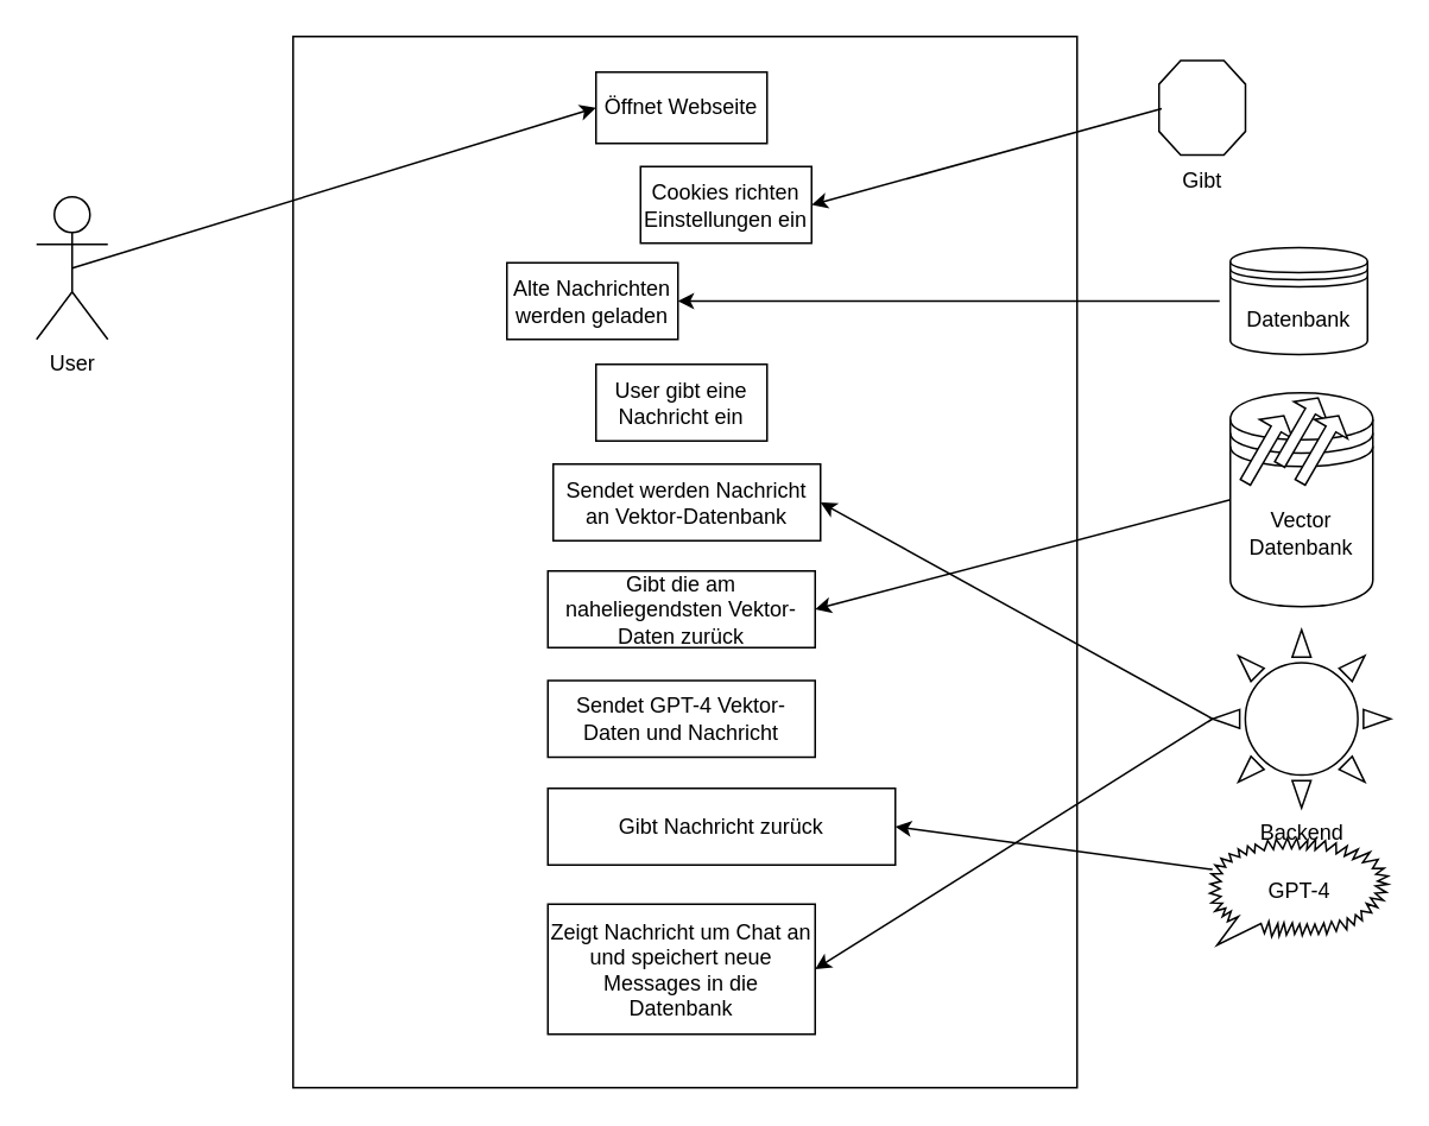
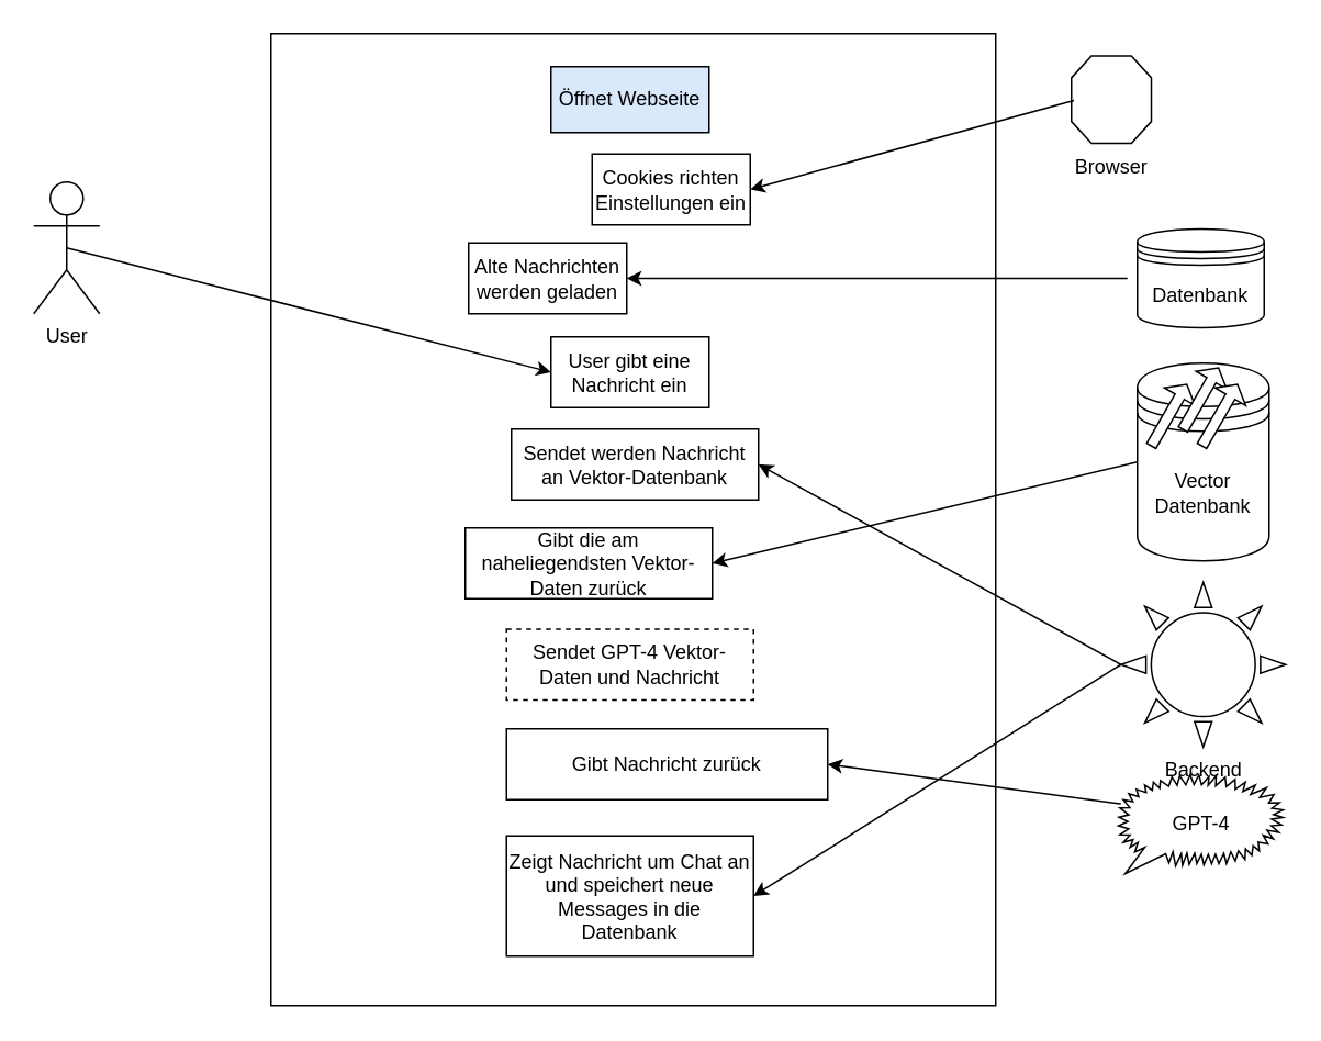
  <mxCell id="0" />
  <mxCell id="1" parent="0" />
  <mxCell id="2" value="" style="rounded=0;whiteSpace=wrap;html=1;" vertex="1" parent="1"><mxGeometry x="164" y="20" width="440" height="590" as="geometry" /></mxCell>
  <mxCell id="3" value="User" style="shape=umlActor;verticalLabelPosition=bottom;verticalAlign=top;html=1;outlineConnect=0;" vertex="1" parent="1"><mxGeometry x="20" y="110" width="40" height="80" as="geometry" /></mxCell>
- <mxCell id="4" value="" style="endArrow=classic;html=1;rounded=0;entryX=0;entryY=0.5;entryDx=0;entryDy=0;exitX=0.5;exitY=0.5;exitDx=0;exitDy=0;exitPerimeter=0;" edge="1" parent="1" source="3" target="5"><mxGeometry width="50" height="50" relative="1" as="geometry"><mxPoint x="70" y="90" as="sourcePoint" /><mxPoint x="161" y="140" as="targetPoint" /></mxGeometry></mxCell>
- <mxCell id="5" value="Öffnet Webseite" style="rounded=0;whiteSpace=wrap;html=1;" vertex="1" parent="1"><mxGeometry x="334" y="40" width="96" height="40" as="geometry" /></mxCell>
+ <mxCell id="5" value="Öffnet Webseite" style="rounded=0;whiteSpace=wrap;html=1;fillColor=#dae8fc;" vertex="1" parent="1"><mxGeometry x="334" y="40" width="96" height="40" as="geometry" /></mxCell>
  <mxCell id="6" value="Datenbank" style="shape=datastore;whiteSpace=wrap;html=1;" vertex="1" parent="1"><mxGeometry x="690" y="138.5" width="77" height="60" as="geometry" /></mxCell>
  <mxCell id="7" value="Cookies richten Einstellungen ein" style="rounded=0;whiteSpace=wrap;html=1;" vertex="1" parent="1"><mxGeometry x="359" y="93" width="96" height="43" as="geometry" /></mxCell>
  <mxCell id="8" value="Alte Nachrichten werden geladen" style="rounded=0;whiteSpace=wrap;html=1;" vertex="1" parent="1"><mxGeometry x="284" y="147" width="96" height="43" as="geometry" /></mxCell>
  <mxCell id="9" value="User gibt eine Nachricht ein" style="rounded=0;whiteSpace=wrap;html=1;" vertex="1" parent="1"><mxGeometry x="334" y="204" width="96" height="43" as="geometry" /></mxCell>
- <mxCell id="10" value="Gibt" style="verticalLabelPosition=bottom;verticalAlign=top;html=1;shape=mxgraph.basic.polygon;polyCoords=[[0.25,0],[0.75,0],[1,0.25],[1,0.75],[0.75,1],[0.25,1],[0,0.75],[0,0.25]];polyline=0;" vertex="1" parent="1"><mxGeometry x="650" y="33.5" width="48.5" height="53" as="geometry" /></mxCell>
+ <mxCell id="10" value="Browser" style="verticalLabelPosition=bottom;verticalAlign=top;html=1;shape=mxgraph.basic.polygon;polyCoords=[[0.25,0],[0.75,0],[1,0.25],[1,0.75],[0.75,1],[0.25,1],[0,0.75],[0,0.25]];polyline=0;" vertex="1" parent="1"><mxGeometry x="650" y="33.5" width="48.5" height="53" as="geometry" /></mxCell>
  <mxCell id="11" value="" style="endArrow=classic;html=1;rounded=0;entryX=1;entryY=0.5;entryDx=0;entryDy=0;exitX=0.031;exitY=0.509;exitDx=0;exitDy=0;exitPerimeter=0;" edge="1" parent="1" source="10" target="7"><mxGeometry width="50" height="50" relative="1" as="geometry"><mxPoint x="91" y="110" as="sourcePoint" /><mxPoint x="344" y="70" as="targetPoint" /></mxGeometry></mxCell>
  <mxCell id="12" value="" style="endArrow=classic;html=1;rounded=0;entryX=1;entryY=0.5;entryDx=0;entryDy=0;exitX=-0.078;exitY=0.5;exitDx=0;exitDy=0;exitPerimeter=0;" edge="1" parent="1" source="6" target="8"><mxGeometry width="50" height="50" relative="1" as="geometry"><mxPoint x="630" y="120" as="sourcePoint" /><mxPoint x="440" y="125" as="targetPoint" /></mxGeometry></mxCell>
+ <mxCell id="13" value="" style="endArrow=classic;html=1;rounded=0;entryX=0;entryY=0.5;entryDx=0;entryDy=0;exitX=0.5;exitY=0.5;exitDx=0;exitDy=0;exitPerimeter=0;" edge="1" parent="1" source="3" target="9"><mxGeometry width="50" height="50" relative="1" as="geometry"><mxPoint x="91" y="110" as="sourcePoint" /><mxPoint x="344" y="70" as="targetPoint" /></mxGeometry></mxCell>
  <mxCell id="14" value="Sendet werden Nachricht an Vektor-Datenbank" style="rounded=0;whiteSpace=wrap;html=1;" vertex="1" parent="1"><mxGeometry x="310" y="260" width="150" height="43" as="geometry" /></mxCell>
  <mxCell id="15" value="Backend" style="verticalLabelPosition=bottom;verticalAlign=top;html=1;shape=mxgraph.basic.sun" vertex="1" parent="1"><mxGeometry x="680" y="353" width="100" height="100" as="geometry" /></mxCell>
  <mxCell id="16" value="" style="endArrow=classic;html=1;rounded=0;entryX=1;entryY=0.5;entryDx=0;entryDy=0;exitX=0;exitY=0.5;exitDx=0;exitDy=0;exitPerimeter=0;" edge="1" parent="1" source="15" target="14"><mxGeometry width="50" height="50" relative="1" as="geometry"><mxPoint x="694" y="179" as="sourcePoint" /><mxPoint x="440" y="179" as="targetPoint" /></mxGeometry></mxCell>
  <mxCell id="17" value="Vector Datenbank" style="shape=datastore;whiteSpace=wrap;html=1;" vertex="1" parent="1"><mxGeometry x="690" y="220" width="80" height="120" as="geometry" /></mxCell>
  <mxCell id="18" value="" style="shape=singleArrow;direction=north;whiteSpace=wrap;html=1;rotation=30;" vertex="1" parent="1"><mxGeometry x="698.5" y="230" width="21.5" height="43.08" as="geometry" /></mxCell>
  <mxCell id="19" value="" style="shape=singleArrow;direction=north;whiteSpace=wrap;html=1;rotation=30;" vertex="1" parent="1"><mxGeometry x="717.75" y="220" width="21.5" height="43.08" as="geometry" /></mxCell>
  <mxCell id="20" value="" style="shape=singleArrow;direction=north;whiteSpace=wrap;html=1;rotation=30;" vertex="1" parent="1"><mxGeometry x="729.25" y="230" width="21.5" height="43.08" as="geometry" /></mxCell>
- <mxCell id="21" value="Gibt die am naheliegendsten Vektor-Daten zurück" style="rounded=0;whiteSpace=wrap;html=1;" vertex="1" parent="1"><mxGeometry x="307" y="320" width="150" height="43" as="geometry" /></mxCell>
+ <mxCell id="21" value="Gibt die am naheliegendsten Vektor-Daten zurück" style="rounded=0;whiteSpace=wrap;html=1;" vertex="1" parent="1"><mxGeometry x="282" y="320" width="150" height="43" as="geometry" /></mxCell>
  <mxCell id="22" value="" style="endArrow=classic;html=1;rounded=0;exitX=0;exitY=0.5;exitDx=0;exitDy=0;entryX=1;entryY=0.5;entryDx=0;entryDy=0;" edge="1" parent="1" source="17" target="21"><mxGeometry width="50" height="50" relative="1" as="geometry"><mxPoint x="700" y="440" as="sourcePoint" /><mxPoint x="470" y="292" as="targetPoint" /></mxGeometry></mxCell>
- <mxCell id="23" value="Sendet GPT-4 Vektor-Daten und Nachricht" style="rounded=0;whiteSpace=wrap;html=1;" vertex="1" parent="1"><mxGeometry x="307" y="381.5" width="150" height="43" as="geometry" /></mxCell>
+ <mxCell id="23" value="Sendet GPT-4 Vektor-Daten und Nachricht" style="rounded=0;whiteSpace=wrap;html=1;dashed=1;" vertex="1" parent="1"><mxGeometry x="307" y="381.5" width="150" height="43" as="geometry" /></mxCell>
  <mxCell id="24" value="GPT-4" style="whiteSpace=wrap;html=1;shape=mxgraph.basic.loud_callout" vertex="1" parent="1"><mxGeometry x="678.5" y="470" width="100" height="60" as="geometry" /></mxCell>
  <mxCell id="25" value="Gibt Nachricht zurück" style="rounded=0;whiteSpace=wrap;html=1;" vertex="1" parent="1"><mxGeometry x="307" y="442" width="195" height="43" as="geometry" /></mxCell>
  <mxCell id="26" value="" style="endArrow=classic;html=1;rounded=0;exitX=0.015;exitY=0.292;exitDx=0;exitDy=0;exitPerimeter=0;entryX=1;entryY=0.5;entryDx=0;entryDy=0;" edge="1" parent="1" source="24" target="25"><mxGeometry width="50" height="50" relative="1" as="geometry"><mxPoint x="690" y="413" as="sourcePoint" /><mxPoint x="467" y="413" as="targetPoint" /></mxGeometry></mxCell>
  <mxCell id="27" value="Zeigt Nachricht um Chat an und speichert neue Messages in die Datenbank" style="rounded=0;whiteSpace=wrap;html=1;" vertex="1" parent="1"><mxGeometry x="307" y="507" width="150" height="73" as="geometry" /></mxCell>
  <mxCell id="28" value="" style="endArrow=classic;html=1;rounded=0;entryX=1;entryY=0.5;entryDx=0;entryDy=0;exitX=0;exitY=0.5;exitDx=0;exitDy=0;exitPerimeter=0;" edge="1" parent="1" source="15" target="27"><mxGeometry width="50" height="50" relative="1" as="geometry"><mxPoint x="660" y="450" as="sourcePoint" /><mxPoint x="467" y="413" as="targetPoint" /></mxGeometry></mxCell>
